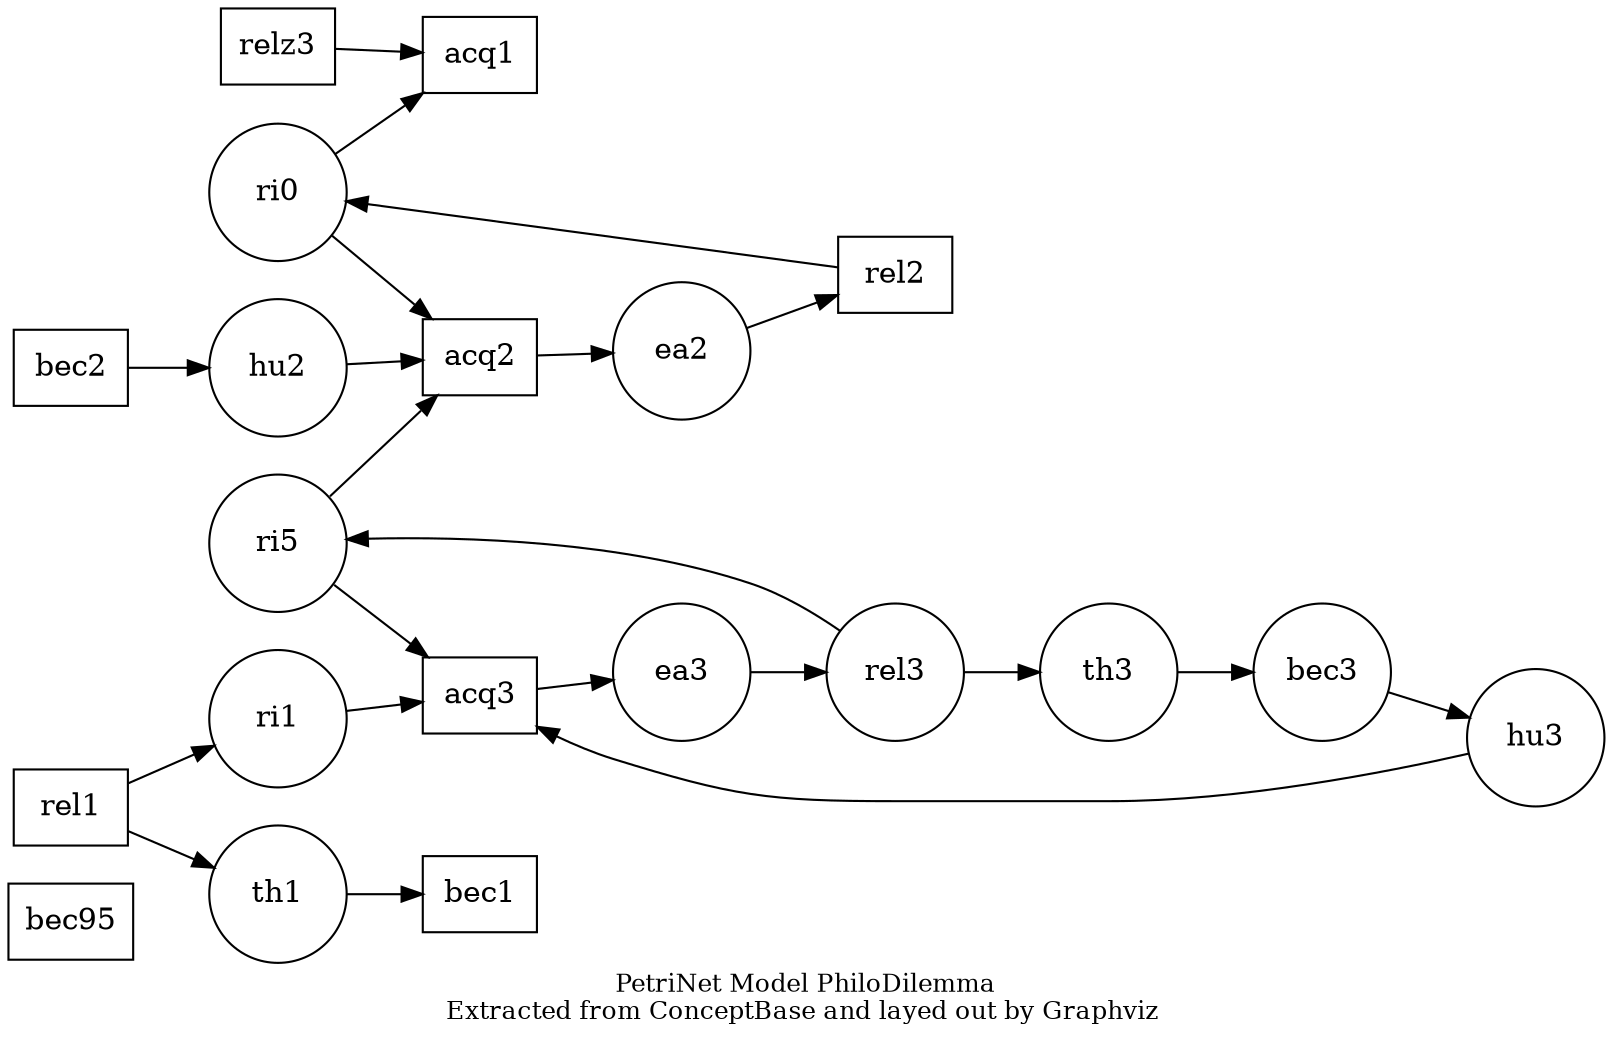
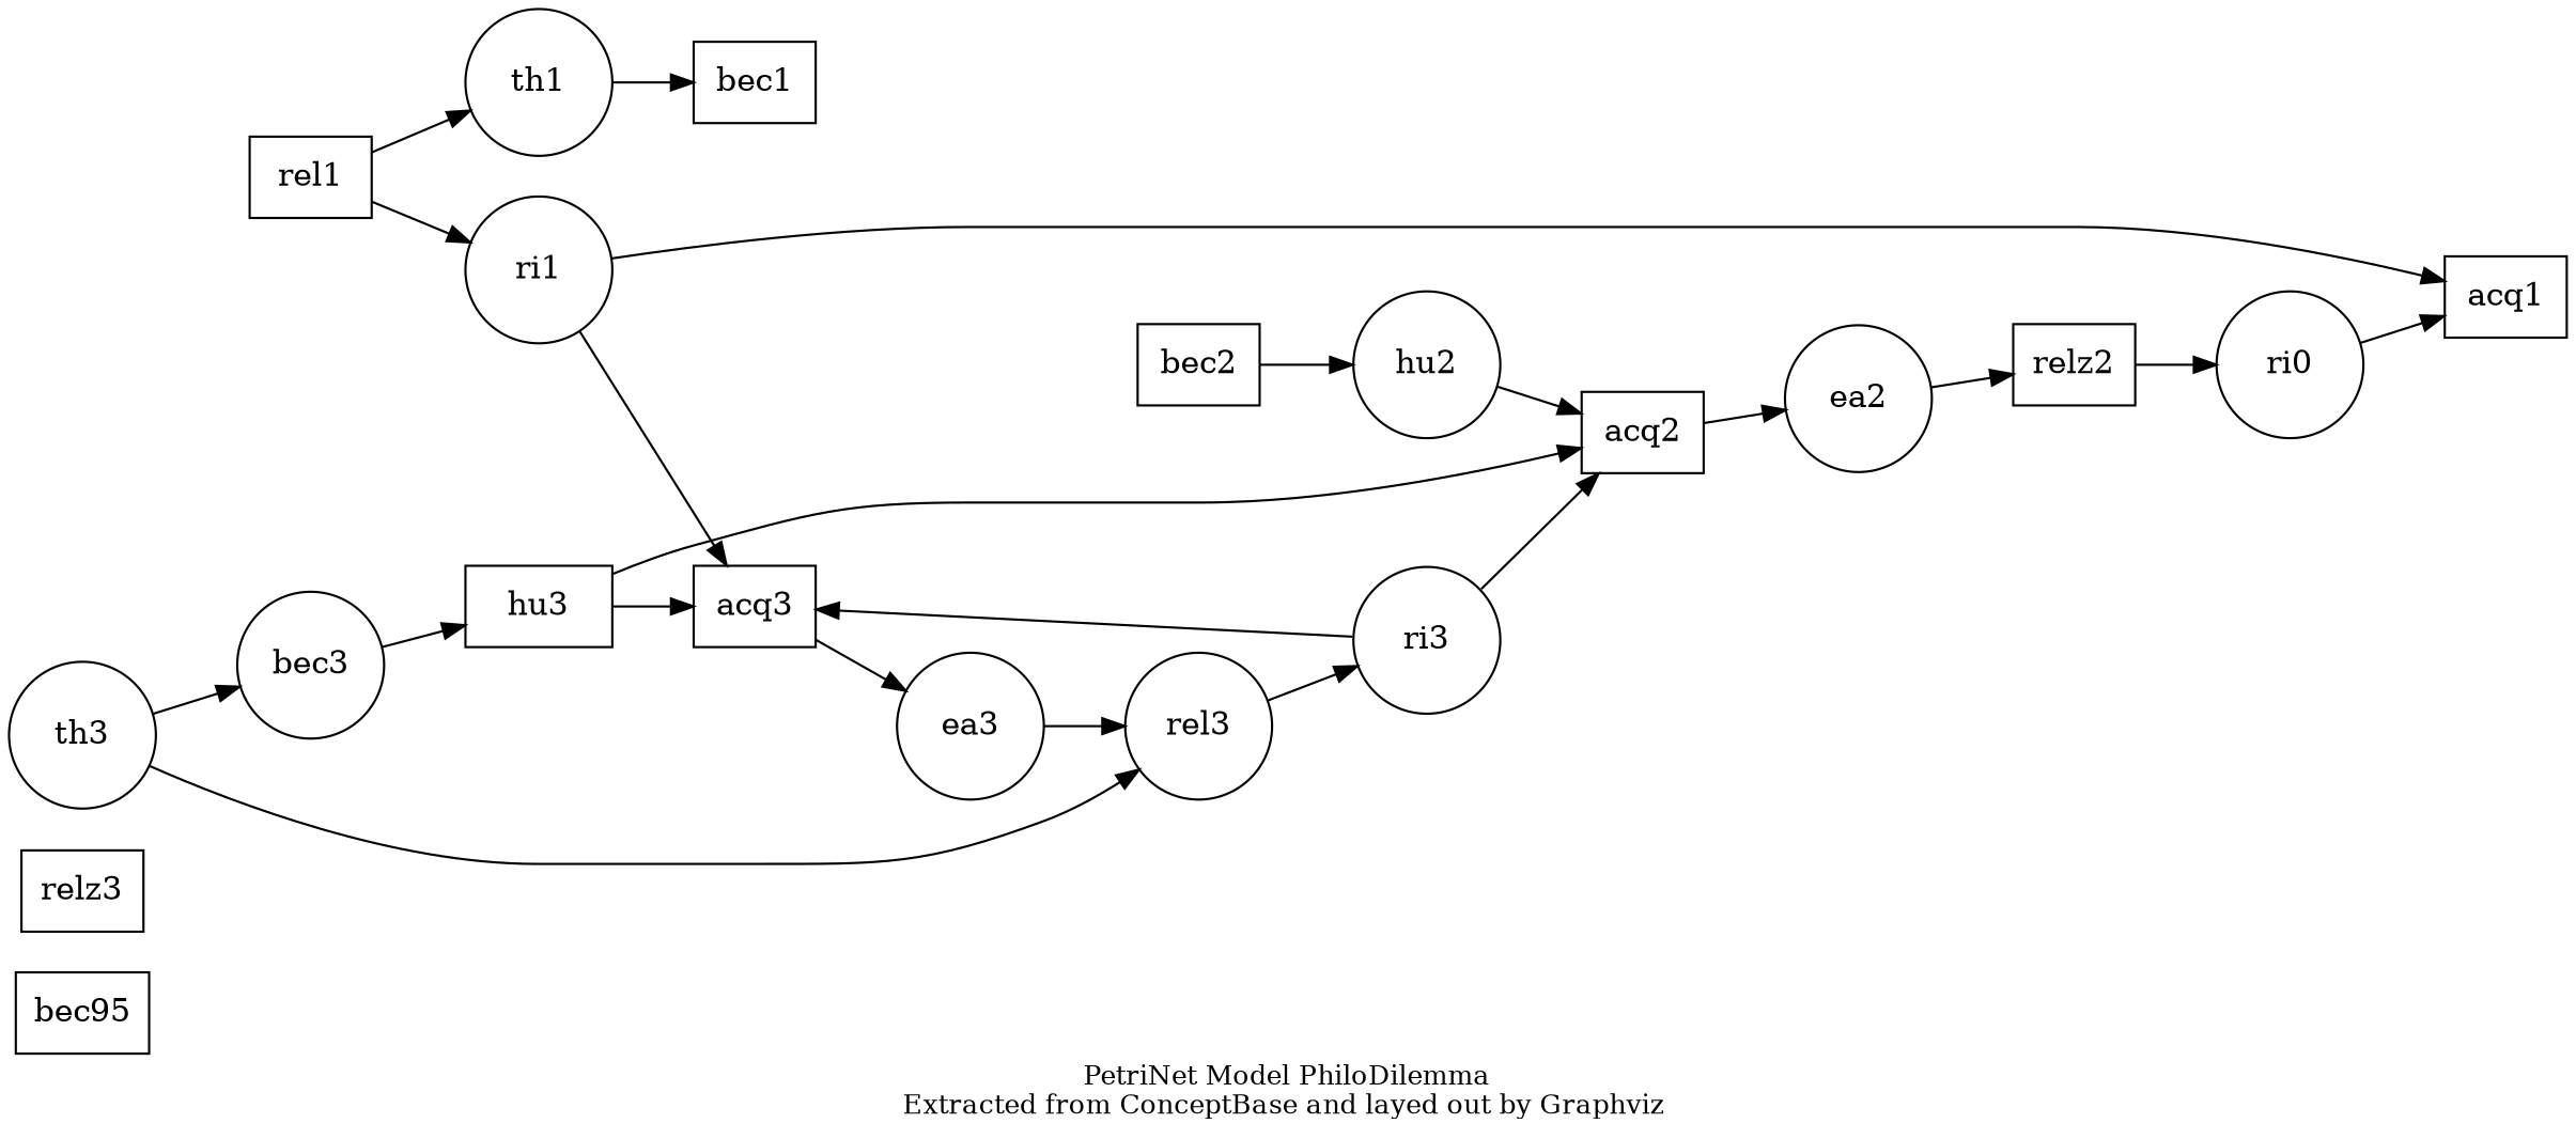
  digraph {
    fontsize=12
    label="PetriNet Model PhiloDilemma\nExtracted from ConceptBase and layed out by Graphviz "
    rankdir=LR
    node [shape=circle fixedsize=true]
    n1 [label=bec95 shape=box fixedsize=""]
    relz3 [shape=box fixedsize=""]
    bec2 [shape=box fixedsize=""]
    hu2 [width=0.9]
    acq2 [shape=box fixedsize=""]
-   rel2 [shape=box fixedsize=""]
+   rel2 [shape=box label=relz2 fixedsize=""]
    n7 [label=ri0 width=0.9]
    acq1 [shape=box fixedsize=""]
    ea2 [width=0.9]
    acq3 [shape=box fixedsize=""]
    ea3 [width=0.9]
    rel3 [width=0.9]
    bec1 [shape=box fixedsize=""]
    rel1 [shape=box fixedsize=""]
    th1 [width=0.9]
    ri1 [width=0.9]
-   hu3 [width=0.9]
+   hu3 [shape=box width=0.9]
    th3 [width=0.9]
    bec3 [width=0.9]
-   ri3 [width=0.9 label=ri5]
+   ri3 [width=0.9]
    bec2 -> hu2
    hu2 -> acq2
    acq2 -> ea2
    rel2 -> n7
-   n7 -> acq2
+   hu3 -> acq2
    n7 -> acq1
    ea2 -> rel2
    acq3 -> ea3
    ea3 -> rel3
-   rel3 -> th3
+   th3 -> rel3
    rel3 -> ri3
    rel1 -> th1
    rel1 -> ri1
    th1 -> bec1
-   relz3 -> acq1
+   ri1 -> acq1
    ri1 -> acq3
    hu3 -> acq3
    th3 -> bec3
    bec3 -> hu3
    ri3 -> acq2
    ri3 -> acq3
  }
